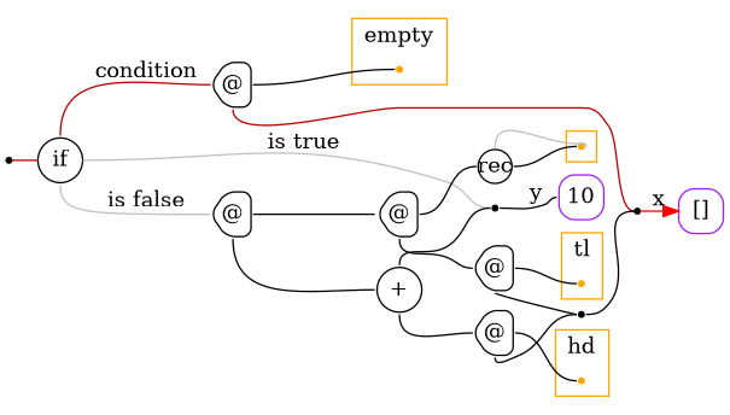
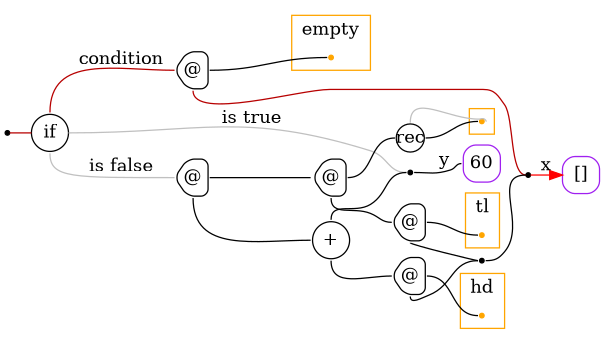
  digraph {
    labeldistance=0
    nodesep=.175
    rankdir=LR
    ranksep=.175
    node [color="#000000" fixedsize=true orientation=90 shape=point style=rounded]
    edge [arrowhead=none arrowtail=none headport=w tailport=e]
    ndcluster_nd472 [color=orange style=""]
    ndcluster_nd405 [color=orange style=""]
    ndcluster_nd415 [color=orange style=""]
    ndcluster_nd424 [color=orange style=""]
    nd1 [color="" orientation="" style=""]
    n6 [height=.4 label=if shape=circle width=.4 orientation=""]
    n7 [color=purple height=.4 label="[]" shape=square width=.4]
-   n8 [color=purple height=.4 label=10 shape=square width=.4]
+   n8 [color=purple height=.4 label=60 shape=square width=.4]
    n9 [height=.3 label=rec shape=circle width=.3 orientation=""]
    n10 [height=.4 label="@" shape=house width=.4]
    n11 [height=.4 label="@" shape=house width=.4]
    n12 [label=" " color=""]
    n13 [label=" " color=""]
    n14 [height=.4 label="@" shape=house width=.4]
    n15 [height=.4 label="+" shape=circle width=.4 orientation=""]
    n16 [height=.4 label="@" shape=house width=.4]
    n17 [label=" " color=""]
    n18 [height=.4 label="@" shape=house width=.4]
    subgraph cluster_1 {
      color=orange
      style=fill
      ndcluster_nd472
    }
    subgraph cluster_2 {
      color=orange
      label=empty
      style=fill
      ndcluster_nd405
    }
    subgraph cluster_3 {
      color=orange
      label=tl
      style=fill
      ndcluster_nd415
    }
    subgraph cluster_4 {
      color=orange
      label=hd
      style=fill
      ndcluster_nd424
    }
    nd1 -> n6 [color="#b70000"]
    n6 -> n10 [color="#b70000" label=condition tailport=n]
    n6 -> n11 [color=grey label="is false" tailport=s]
    n6 -> n12 [color=grey label="is true"]
    n9 -> ndcluster_nd472 [color=grey dir=back headport=e tailport=n]
    n9 -> ndcluster_nd472
    n10 -> ndcluster_nd405
    n10 -> n13 [color="#b70000" tailport=s]
    n11 -> n14
    n11 -> n15 [tailport=s]
    n12 -> n8 [label=y]
    n13 -> n7 [arrowhead=normal color=red label=x]
    n14 -> n9 [color=black]
    n14 -> n16 [tailport=s]
    n15 -> n12 [tailport=n]
    n15 -> n18 [tailport=s]
    n16 -> ndcluster_nd415
    n16 -> n17 [tailport=s]
    n17 -> n13
    n18 -> ndcluster_nd424
    n18 -> n17 [tailport=s]
  }
